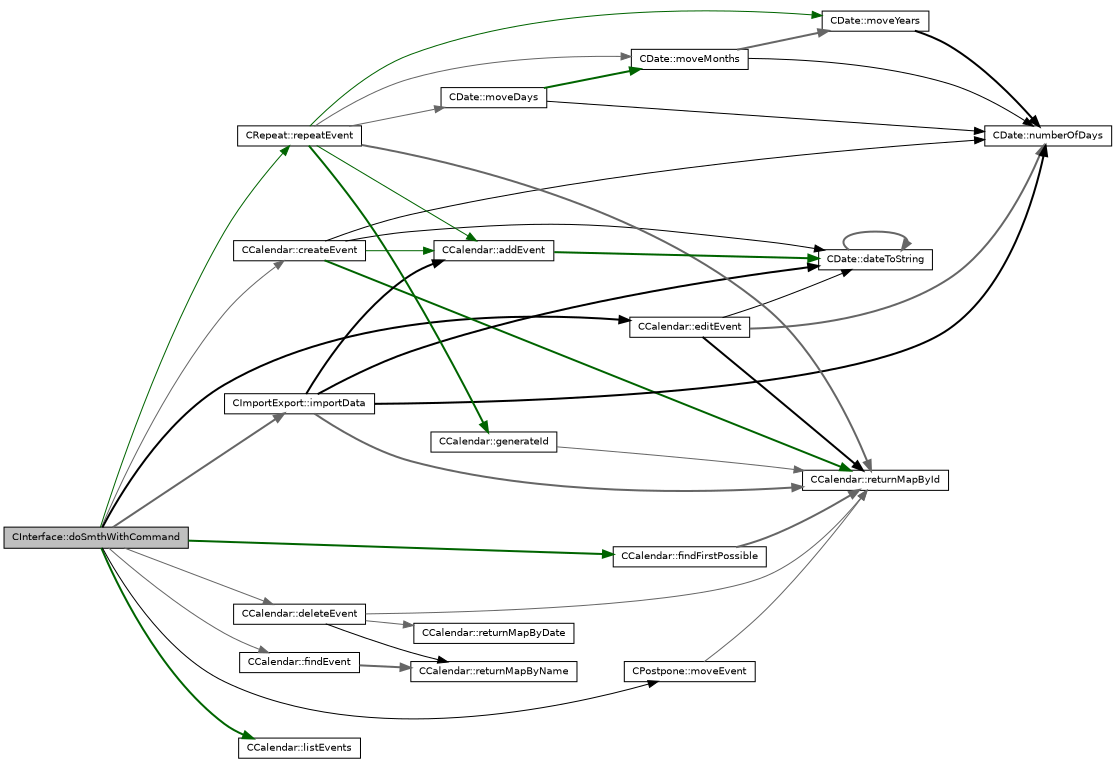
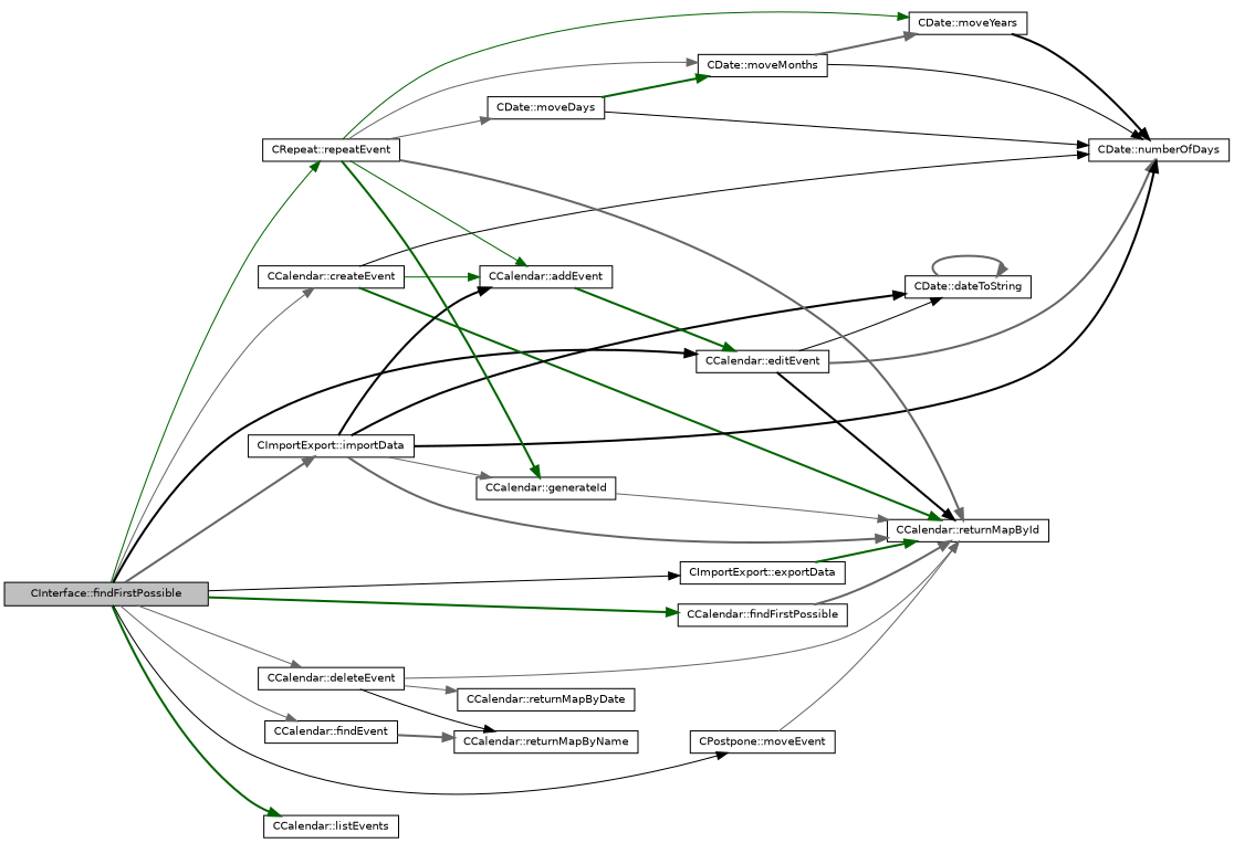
  digraph {
    rankdir=LR
    node [color=black fillcolor=white fontname=Helvetica fontsize=10 shape=record style=filled]
    edge [color=gray40 fontname=Helvetica fontsize=10 labelfontname=Helvetica labelfontsize=10 style=solid]
-   n1 [fillcolor=grey75 fontcolor=black height=0.2 label="CInterface::doSmthWithCommand" width=0.4]
+   n1 [fillcolor=grey75 fontcolor=black height=0.2 label="CInterface::findFirstPossible" width=0.4]
    n2 [height=0.2 label="CCalendar::createEvent" width=0.4]
    n3 [height=0.2 label="CCalendar::deleteEvent" width=0.4]
    n4 [height=0.2 label="CCalendar::editEvent" width=0.4]
+   n5 [height=0.2 label="CImportExport::exportData" width=0.4]
    n6 [height=0.2 label="CCalendar::findEvent" width=0.4]
    n7 [height=0.2 label="CCalendar::findFirstPossible" width=0.4]
    n8 [height=0.2 label="CImportExport::importData" width=0.4]
    n9 [height=0.2 label="CCalendar::listEvents" width=0.4]
    n10 [height=0.2 label="CPostpone::moveEvent" width=0.4]
    n11 [height=0.2 label="CRepeat::repeatEvent" width=0.4]
    n12 [height=0.2 label="CCalendar::addEvent" width=0.4]
    n13 [height=0.2 label="CDate::dateToString" width=0.4]
    n14 [height=0.2 label="CDate::numberOfDays" width=0.4]
    n15 [height=0.2 label="CCalendar::returnMapById" width=0.4]
    n16 [height=0.2 label="CCalendar::returnMapByDate" width=0.4]
    n17 [height=0.2 label="CCalendar::returnMapByName" width=0.4]
    n18 [height=0.2 label="CCalendar::generateId" width=0.4]
    n19 [height=0.2 label="CDate::moveDays" width=0.4]
    n20 [height=0.2 label="CDate::moveMonths" width=0.4]
    n21 [height=0.2 label="CDate::moveYears" width=0.4]
    n1 -> n2
    n1 -> n3
    n1 -> n4 [color=black style=bold]
+   n1 -> n5 [color=black]
    n1 -> n6
    n1 -> n7 [color=darkgreen style=bold]
    n1 -> n8 [style=bold]
    n1 -> n9 [color=darkgreen style=bold]
    n1 -> n10 [color=black]
    n1 -> n11 [color=darkgreen]
    n2 -> n12 [color=darkgreen]
-   n2 -> n13 [color=black]
    n2 -> n14 [color=black]
    n2 -> n15 [color=darkgreen style=bold]
    n3 -> n15
    n3 -> n16
    n3 -> n17 [color=black]
    n4 -> n13 [color=black]
    n4 -> n14 [style=bold]
    n4 -> n15 [color=black style=bold]
+   n5 -> n15 [color=darkgreen style=bold]
    n6 -> n17 [style=bold]
    n7 -> n15 [style=bold]
    n8 -> n12 [color=black style=bold]
    n8 -> n13 [color=black style=bold]
    n8 -> n14 [color=black style=bold]
    n8 -> n15 [style=bold]
+   n8 -> n18
    n10 -> n15
    n11 -> n12 [color=darkgreen]
    n11 -> n15 [style=bold]
    n11 -> n18 [color=darkgreen style=bold]
    n11 -> n19
    n11 -> n20
    n11 -> n21 [color=darkgreen]
-   n12 -> n13 [color=darkgreen style=bold]
+   n12 -> n4 [color=darkgreen style=bold]
    n13 -> n13 [style=bold]
    n18 -> n15
    n19 -> n14 [color=black]
    n19 -> n20 [color=darkgreen style=bold]
    n20 -> n14 [color=black]
    n20 -> n21 [style=bold]
    n21 -> n14 [color=black style=bold]
  }
